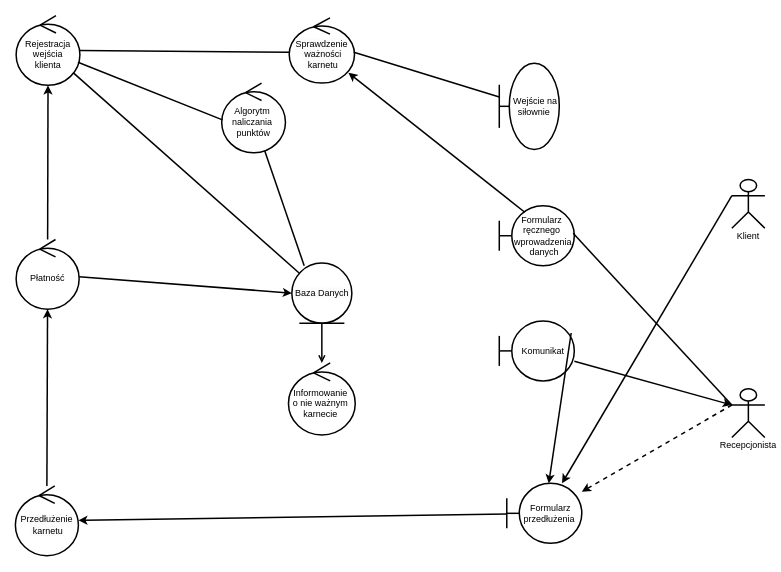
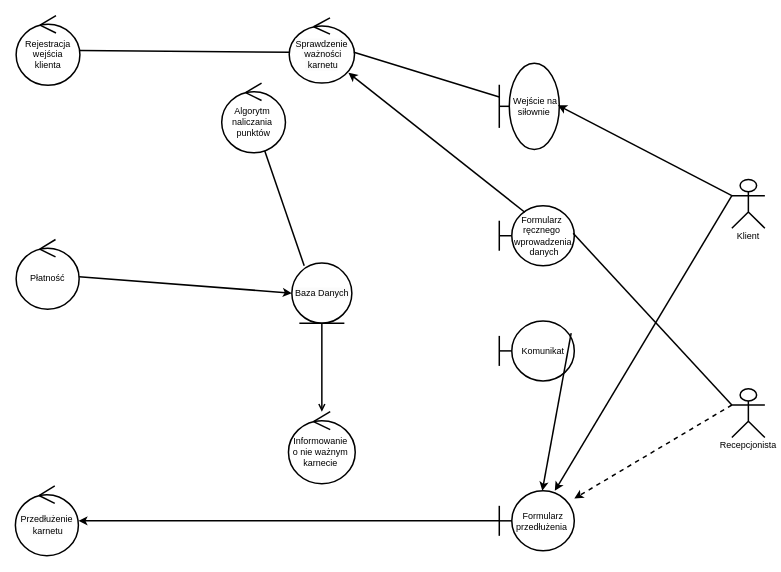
  <mxCell id="0" />
  <mxCell id="1" parent="0" />
  <mxCell id="2" style="edgeStyle=none;rounded=0;orthogonalLoop=1;jettySize=auto;html=1;exitX=0;exitY=0.333;exitDx=0;exitDy=0;exitPerimeter=0;strokeWidth=2;fontSize=12;dashed=1;" parent="1" source="3" target="24" edge="1"><mxGeometry relative="1" as="geometry" /></mxCell>
  <mxCell id="3" value="&#10;&#10;&#10;&#10;&#10;&#10;Recepcjonista" style="shape=umlActor;strokeWidth=2;fontSize=12;" parent="1" vertex="1"><mxGeometry x="975" y="517.5" width="44" height="65" as="geometry" /></mxCell>
- <mxCell id="4" style="endArrow=none;startFill=0;strokeWidth=2;fontSize=12;" parent="1" source="10" target="11" edge="1"><mxGeometry relative="1" as="geometry"><mxPoint x="458.622" y="344.416" as="sourcePoint" /><mxPoint x="342" y="236.5" as="targetPoint" /></mxGeometry></mxCell>
  <mxCell id="5" value="&lt;span style=&quot;white-space: nowrap;&quot;&gt;Formularz&amp;nbsp;&lt;/span&gt;&lt;div&gt;&lt;span style=&quot;white-space: nowrap;&quot;&gt;ręcznego&amp;nbsp;&lt;/span&gt;&lt;div&gt;&lt;span style=&quot;white-space: nowrap;&quot;&gt;wprowadzenia&lt;/span&gt;&lt;/div&gt;&lt;div&gt;&lt;span style=&quot;white-space: nowrap;&quot;&gt;&amp;nbsp;danych&lt;/span&gt;&lt;/div&gt;&lt;/div&gt;" style="shape=umlBoundary;whiteSpace=wrap;html=1;strokeWidth=2;fontSize=12;" parent="1" vertex="1"><mxGeometry x="665" y="273.5" width="100" height="80" as="geometry" /></mxCell>
  <mxCell id="6" value="&amp;nbsp;Wejście na siłownie" style="shape=umlBoundary;whiteSpace=wrap;html=1;strokeWidth=2;fontSize=12;" parent="1" vertex="1"><mxGeometry x="665" y="83.5" width="80" height="115" as="geometry" /></mxCell>
  <mxCell id="7" style="rounded=0;orthogonalLoop=1;jettySize=auto;html=1;entryX=0.985;entryY=0.46;entryDx=0;entryDy=0;entryPerimeter=0;exitX=0;exitY=0.333;exitDx=0;exitDy=0;exitPerimeter=0;strokeWidth=2;fontSize=12;endArrow=none;" parent="1" source="3" target="5" edge="1"><mxGeometry relative="1" as="geometry" /></mxCell>
  <mxCell id="8" value="&lt;span style=&quot;caret-color: rgb(0, 0, 0); color: rgb(0, 0, 0); font-family: Helvetica; font-style: normal; font-variant-caps: normal; font-weight: 400; letter-spacing: normal; text-align: center; text-indent: 0px; text-transform: none; white-space: nowrap; word-spacing: 0px; -webkit-text-stroke-width: 0px; background-color: rgb(251, 251, 251); text-decoration: none; float: none; display: inline !important;&quot;&gt;Sprawdzenie&lt;/span&gt;&lt;div&gt;&lt;span style=&quot;caret-color: rgb(0, 0, 0); color: rgb(0, 0, 0); font-family: Helvetica; font-style: normal; font-variant-caps: normal; font-weight: 400; letter-spacing: normal; text-align: center; text-indent: 0px; text-transform: none; white-space: nowrap; word-spacing: 0px; -webkit-text-stroke-width: 0px; background-color: rgb(251, 251, 251); text-decoration: none; float: none; display: inline !important;&quot;&gt;&amp;nbsp;ważności&lt;/span&gt;&lt;/div&gt;&lt;div&gt;&lt;span style=&quot;caret-color: rgb(0, 0, 0); color: rgb(0, 0, 0); font-family: Helvetica; font-style: normal; font-variant-caps: normal; font-weight: 400; letter-spacing: normal; text-align: center; text-indent: 0px; text-transform: none; white-space: nowrap; word-spacing: 0px; -webkit-text-stroke-width: 0px; background-color: rgb(251, 251, 251); text-decoration: none; float: none; display: inline !important;&quot;&gt;&amp;nbsp;karnetu&lt;/span&gt;&lt;/div&gt;" style="ellipse;shape=umlControl;whiteSpace=wrap;html=1;strokeWidth=2;fontSize=12;" parent="1" vertex="1"><mxGeometry x="385" y="23" width="87" height="87" as="geometry" /></mxCell>
- <mxCell id="9" value="&lt;div&gt;&lt;span style=&quot;text-wrap-mode: nowrap;&quot;&gt;Informowanie&amp;nbsp;&lt;/span&gt;&lt;/div&gt;&lt;div&gt;&lt;span style=&quot;text-wrap-mode: nowrap;&quot;&gt;o nie ważnym&amp;nbsp;&lt;/span&gt;&lt;/div&gt;&lt;div&gt;&lt;span style=&quot;text-wrap-mode: nowrap;&quot;&gt;karnecie&amp;nbsp;&lt;/span&gt;&lt;/div&gt;" style="ellipse;shape=umlControl;whiteSpace=wrap;html=1;strokeWidth=2;fontSize=12;" parent="1" vertex="1"><mxGeometry x="384" y="483" width="89" height="96" as="geometry" /></mxCell>
+ <mxCell id="9" value="&lt;div&gt;&lt;span style=&quot;text-wrap-mode: nowrap;&quot;&gt;Informowanie&amp;nbsp;&lt;/span&gt;&lt;/div&gt;&lt;div&gt;&lt;span style=&quot;text-wrap-mode: nowrap;&quot;&gt;o nie ważnym&amp;nbsp;&lt;/span&gt;&lt;/div&gt;&lt;div&gt;&lt;span style=&quot;text-wrap-mode: nowrap;&quot;&gt;karnecie&amp;nbsp;&lt;/span&gt;&lt;/div&gt;" style="ellipse;shape=umlControl;whiteSpace=wrap;html=1;strokeWidth=2;fontSize=12;" parent="1" vertex="1"><mxGeometry x="384" y="548" width="89" height="96" as="geometry" /></mxCell>
  <mxCell id="10" value="&lt;span style=&quot;white-space: nowrap;&quot;&gt;Rejestracja&lt;/span&gt;&lt;div&gt;&lt;span style=&quot;white-space: nowrap;&quot;&gt;&amp;nbsp;wejścia&amp;nbsp;&lt;/span&gt;&lt;/div&gt;&lt;div&gt;&lt;span style=&quot;white-space: nowrap;&quot;&gt;klienta&lt;/span&gt;&lt;br&gt;&lt;/div&gt;" style="ellipse;shape=umlControl;whiteSpace=wrap;html=1;strokeWidth=2;fontSize=12;" parent="1" vertex="1"><mxGeometry x="21" y="20" width="85" height="93" as="geometry" /></mxCell>
  <mxCell id="11" value="&lt;span style=&quot;caret-color: rgb(0, 0, 0); color: rgb(0, 0, 0); font-family: Helvetica; font-style: normal; font-variant-caps: normal; font-weight: 400; letter-spacing: normal; text-align: center; text-indent: 0px; text-transform: none; white-space: nowrap; word-spacing: 0px; -webkit-text-stroke-width: 0px; background-color: rgb(251, 251, 251); text-decoration: none; float: none; display: inline !important;&quot;&gt;Baza Danych&lt;/span&gt;" style="ellipse;shape=umlEntity;whiteSpace=wrap;html=1;strokeWidth=2;fontSize=12;" parent="1" vertex="1"><mxGeometry x="388.5" y="350" width="80" height="80" as="geometry" /></mxCell>
  <mxCell id="12" style="edgeStyle=none;rounded=0;orthogonalLoop=1;jettySize=auto;html=1;exitX=0;exitY=0.333;exitDx=0;exitDy=0;exitPerimeter=0;strokeWidth=2;fontSize=12;" parent="1" source="13" target="24" edge="1"><mxGeometry relative="1" as="geometry" /></mxCell>
  <mxCell id="13" value="&#10;&#10;&#10;&#10;&#10;&#10;Klient" style="shape=umlActor;strokeWidth=2;fontSize=12;" parent="1" vertex="1"><mxGeometry x="975" y="238.5" width="44" height="65" as="geometry" /></mxCell>
+ <mxCell id="14" style="rounded=0;orthogonalLoop=1;jettySize=auto;html=1;entryX=0.976;entryY=0.487;entryDx=0;entryDy=0;entryPerimeter=0;exitX=0;exitY=0.333;exitDx=0;exitDy=0;exitPerimeter=0;strokeWidth=2;fontSize=12;" parent="1" source="13" target="6" edge="1"><mxGeometry relative="1" as="geometry" /></mxCell>
  <mxCell id="15" style="rounded=0;orthogonalLoop=1;jettySize=auto;html=1;entryX=0.991;entryY=0.529;entryDx=0;entryDy=0;entryPerimeter=0;endArrow=none;startFill=0;strokeWidth=2;fontSize=12;" parent="1" source="6" target="8" edge="1"><mxGeometry relative="1" as="geometry" /></mxCell>
  <mxCell id="16" style="edgeStyle=none;rounded=0;orthogonalLoop=1;jettySize=auto;html=1;strokeWidth=2;fontSize=12;endArrow=open;" parent="1" source="11" target="9" edge="1"><mxGeometry relative="1" as="geometry"><mxPoint x="541" y="401.5" as="targetPoint" /></mxGeometry></mxCell>
  <mxCell id="17" style="edgeStyle=none;rounded=0;orthogonalLoop=1;jettySize=auto;html=1;entryX=0.907;entryY=0.842;entryDx=0;entryDy=0;entryPerimeter=0;exitX=0.34;exitY=0.109;exitDx=0;exitDy=0;exitPerimeter=0;endArrow=classic;startFill=0;endFill=1;strokeWidth=2;fontSize=12;" parent="1" source="5" target="8" edge="1"><mxGeometry relative="1" as="geometry" /></mxCell>
  <mxCell id="18" style="edgeStyle=none;rounded=0;orthogonalLoop=1;jettySize=auto;html=1;entryX=0;entryY=0.5;entryDx=0;entryDy=0;strokeWidth=2;fontSize=12;" parent="1" source="19" target="11" edge="1"><mxGeometry relative="1" as="geometry" /></mxCell>
  <mxCell id="19" value="Płatność" style="ellipse;shape=umlControl;whiteSpace=wrap;html=1;strokeWidth=2;fontSize=12;" parent="1" vertex="1"><mxGeometry x="21" y="318.5" width="84" height="93" as="geometry" /></mxCell>
- <mxCell id="20" style="edgeStyle=none;rounded=0;orthogonalLoop=1;jettySize=auto;html=1;strokeWidth=2;fontSize=12;" parent="1" source="19" target="10" edge="1"><mxGeometry relative="1" as="geometry"><mxPoint x="147" y="282.5" as="targetPoint" /></mxGeometry></mxCell>
- <mxCell id="21" style="edgeStyle=none;rounded=0;orthogonalLoop=1;jettySize=auto;html=1;strokeWidth=2;fontSize=12;" parent="1" source="22" target="19" edge="1"><mxGeometry relative="1" as="geometry" /></mxCell>
  <mxCell id="22" value="&lt;div&gt;&lt;span style=&quot;background-color: light-dark(rgb(251, 251, 251), rgb(21, 21, 21)); color: light-dark(rgb(0, 0, 0), rgb(237, 237, 237)); caret-color: light-dark(rgb(0, 0, 0), rgb(237, 237, 237)); text-wrap-mode: nowrap;&quot;&gt;Przedłużenie&lt;/span&gt;&lt;/div&gt;&lt;div&gt;&lt;span style=&quot;caret-color: rgb(0, 0, 0); color: rgb(0, 0, 0); font-family: Helvetica; font-style: normal; font-variant-caps: normal; font-weight: 400; letter-spacing: normal; text-align: center; text-indent: 0px; text-transform: none; white-space: nowrap; word-spacing: 0px; -webkit-text-stroke-width: 0px; background-color: rgb(251, 251, 251); text-decoration: none; float: none; display: inline !important;&quot;&gt;&amp;nbsp;karnetu&lt;/span&gt;&lt;/div&gt;" style="ellipse;shape=umlControl;whiteSpace=wrap;html=1;strokeWidth=2;fontSize=12;" parent="1" vertex="1"><mxGeometry x="20" y="647" width="84" height="93" as="geometry" /></mxCell>
  <mxCell id="23" style="edgeStyle=none;rounded=0;orthogonalLoop=1;jettySize=auto;html=1;strokeWidth=2;fontSize=12;" parent="1" source="24" target="22" edge="1"><mxGeometry relative="1" as="geometry" /></mxCell>
- <mxCell id="24" value="&lt;div&gt;Formularz przedłużenia&amp;nbsp;&lt;/div&gt;" style="shape=umlBoundary;whiteSpace=wrap;html=1;strokeWidth=2;fontSize=12;" parent="1" vertex="1"><mxGeometry x="675" y="643.5" width="100" height="80" as="geometry" /></mxCell>
+ <mxCell id="24" value="&lt;div&gt;Formularz przedłużenia&amp;nbsp;&lt;/div&gt;" style="shape=umlBoundary;whiteSpace=wrap;html=1;strokeWidth=2;fontSize=12;" parent="1" vertex="1"><mxGeometry x="665" y="653.5" width="100" height="80" as="geometry" /></mxCell>
  <mxCell id="25" value="Komunikat" style="shape=umlBoundary;whiteSpace=wrap;html=1;strokeWidth=2;fontSize=12;" parent="1" vertex="1"><mxGeometry x="665" y="427" width="100" height="80" as="geometry" /></mxCell>
- <mxCell id="26" style="edgeStyle=none;rounded=0;orthogonalLoop=1;jettySize=auto;html=1;entryX=0;entryY=0.333;entryDx=0;entryDy=0;entryPerimeter=0;strokeWidth=2;fontSize=12;" parent="1" source="25" target="3" edge="1"><mxGeometry relative="1" as="geometry"><mxPoint x="833" y="501.5" as="targetPoint" /></mxGeometry></mxCell>
  <mxCell id="27" style="edgeStyle=none;rounded=0;orthogonalLoop=1;jettySize=auto;html=1;exitX=0.958;exitY=0.202;exitDx=0;exitDy=0;exitPerimeter=0;strokeWidth=2;fontSize=12;" parent="1" source="25" target="24" edge="1"><mxGeometry relative="1" as="geometry" /></mxCell>
  <mxCell id="28" style="edgeStyle=none;rounded=0;orthogonalLoop=1;jettySize=auto;html=1;entryX=0.008;entryY=0.529;entryDx=0;entryDy=0;entryPerimeter=0;strokeWidth=2;fontSize=12;endArrow=none;startFill=0;" parent="1" source="10" target="8" edge="1"><mxGeometry relative="1" as="geometry" /></mxCell>
  <mxCell id="29" value="&lt;span style=&quot;white-space: nowrap;&quot;&gt;Algorytm&amp;nbsp;&lt;/span&gt;&lt;div&gt;&lt;span style=&quot;white-space: nowrap;&quot;&gt;naliczania&amp;nbsp;&lt;/span&gt;&lt;/div&gt;&lt;div&gt;&lt;span style=&quot;white-space: nowrap;&quot;&gt;punktów&lt;/span&gt;&lt;/div&gt;" style="ellipse;shape=umlControl;whiteSpace=wrap;html=1;strokeWidth=2;fontSize=12;align=center;" parent="1" vertex="1"><mxGeometry x="295" y="110" width="85" height="93" as="geometry" /></mxCell>
- <mxCell id="30" style="edgeStyle=none;rounded=0;orthogonalLoop=1;jettySize=auto;html=1;entryX=0.012;entryY=0.527;entryDx=0;entryDy=0;entryPerimeter=0;endArrow=none;startFill=0;strokeWidth=2;" parent="1" source="10" target="29" edge="1"><mxGeometry relative="1" as="geometry" /></mxCell>
  <mxCell id="31" style="edgeStyle=none;rounded=0;orthogonalLoop=1;jettySize=auto;html=1;entryX=0.206;entryY=0.044;entryDx=0;entryDy=0;entryPerimeter=0;strokeWidth=2;endArrow=none;startFill=0;" parent="1" source="29" target="11" edge="1"><mxGeometry relative="1" as="geometry" /></mxCell>
